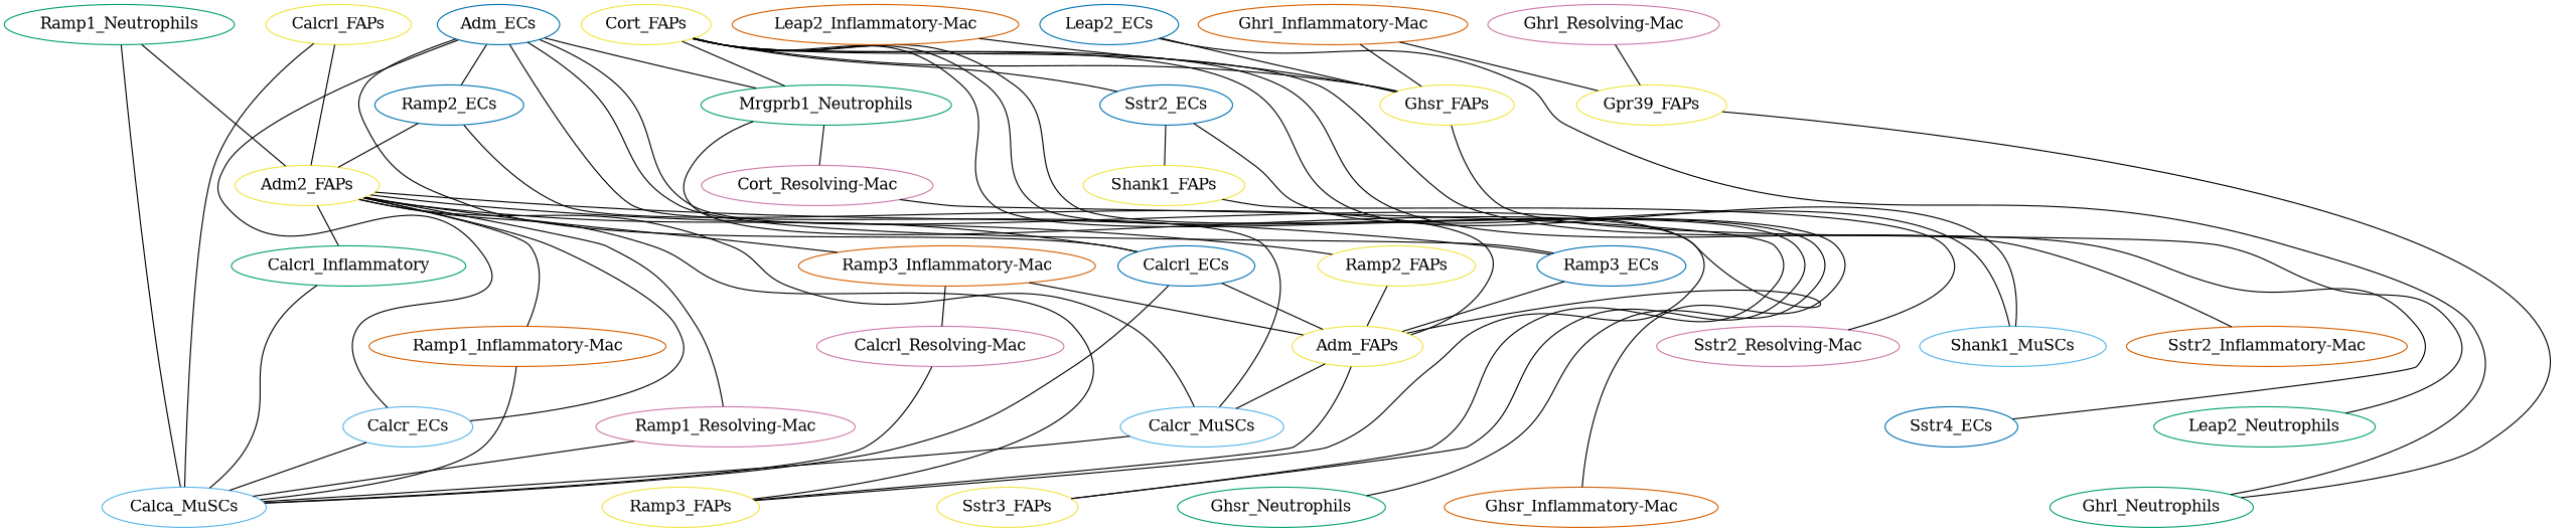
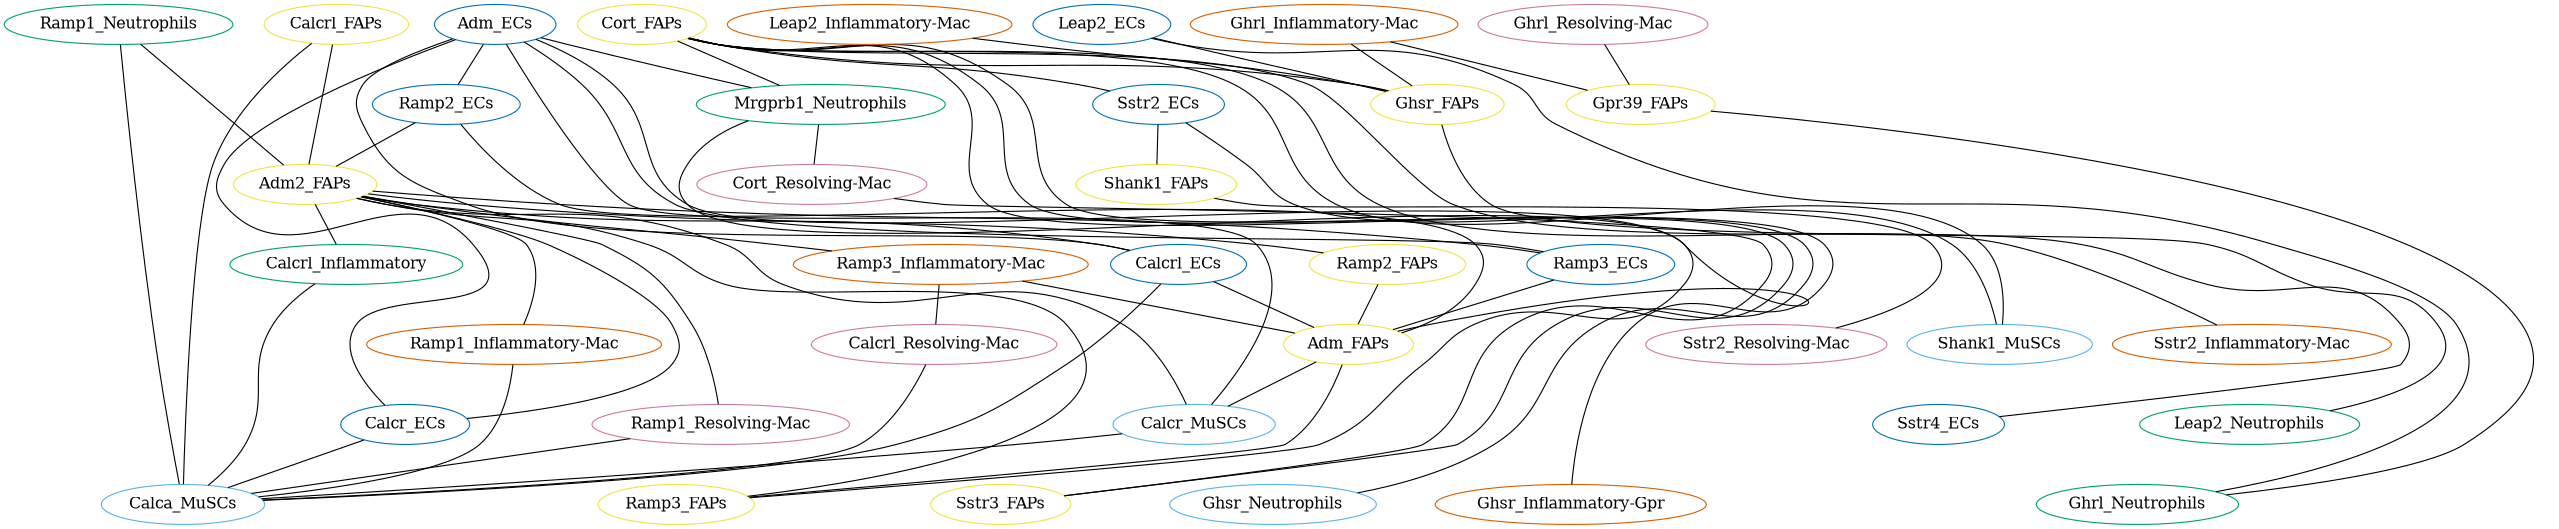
  strict graph {
    node [celltype=FAPs color="#F0E442" genesym=Calcrl nodetype=receiver specificity=1.0]
    edge [ecolor="#F0E442" origtype=Adm2_FAPs weight=0.6823350948115756]
    Cort_FAPs [genesym=Cort nodetype=sender specificity=0.7789994499509271]
    Sstr2_ECs [celltype=ECs color="#0072B2" genesym=Sstr2 specificity=0.5677164163662266]
-   Ghsr_Neutrophils [celltype=Neutrophils color="#009E73" genesym=Ghsr specificity=0.1606231418612973]
+   Ghsr_Neutrophils [celltype=Neutrophils color="#56B4E9" genesym=Ghsr specificity=0.1606231418612973]
    Mrgprb1_Neutrophils [celltype=Neutrophils color="#009E73" genesym=Mrgprb1 specificity=0.9466174676786334]
    "Sstr2_Inflammatory-Mac" [celltype="Inflammatory-Mac" color="#D55E00" genesym=Sstr2 specificity=0.1285441543063967]
    Sstr4_ECs [celltype=ECs color="#0072B2" genesym=Sstr4 specificity=0.5929059285131875]
    Ghsr_FAPs [genesym=Ghsr specificity=0.6424764875049145]
-   "Ghsr_Inflammatory-Mac" [celltype="Inflammatory-Mac" color="#D55E00" genesym=Ghsr specificity=0.1385336331388131]
+   "Ghsr_Inflammatory-Mac" [celltype="Inflammatory-Mac" color="#D55E00" genesym=Ghsr specificity=0.1385336331388131 label="Ghsr_Inflammatory-Gpr"]
    Sstr3_FAPs [genesym=Sstr3]
    Shank1_MuSCs [celltype=MuSCs color="#56B4E9" genesym=Shank1 nodetype=sender specificity=0.2253957302632354]
    Shank1_FAPs [genesym=Shank1 nodetype=sender specificity=0.6889509727809846]
    Adm_FAPs [genesym=Adm nodetype=sender specificity=0.6099845940236968]
    "Cort_Resolving-Mac" [celltype="Resolving-Mac" color="#CC79A7" genesym=Cort nodetype=sender specificity=0.1321918916295473]
    Leap2_Neutrophils [celltype=Neutrophils color="#009E73" genesym=Leap2 nodetype=sender specificity=0.3172024640875006]
    "Sstr2_Resolving-Mac" [celltype="Resolving-Mac" color="#CC79A7" genesym=Sstr2 specificity=0.1961982276907187]
    Calcr_MuSCs [celltype=MuSCs color="#56B4E9" genesym=Calcr specificity=0.6823350948115756]
    Ramp3_FAPs [genesym=Ramp3 specificity=0.3804708535695413]
    Ghrl_Neutrophils [celltype=Neutrophils color="#009E73" genesym=Ghrl nodetype=sender specificity=0.5305930886400884]
    Calcrl_FAPs [specificity=0.1251951767241128]
    Adm2_FAPs [genesym=Adm2 nodetype=sender]
    Calca_MuSCs [celltype=MuSCs color="#56B4E9" genesym=Calca nodetype=sender]
    Ramp3_ECs [celltype=ECs color="#0072B2" genesym=Ramp3 specificity=0.430739219238867]
    Calcrl_ECs [celltype=ECs color="#0072B2" specificity=0.5039383032147022]
-   Calcr_ECs [celltype=ECs color="#56B4E9" genesym=Calcr specificity=0.3176649051884244]
+   Calcr_ECs [celltype=ECs color="#0072B2" genesym=Calcr specificity=0.3176649051884244]
    Ramp2_FAPs [genesym=Ramp2 specificity=0.1685558319854606]
    "Ramp1_Inflammatory-Mac" [celltype="Inflammatory-Mac" color="#D55E00" genesym=Ramp1 specificity=0.177367095767671]
    "Ramp1_Resolving-Mac" [celltype="Resolving-Mac" color="#CC79A7" genesym=Ramp1 specificity=0.2272298160693345]
    "Ramp3_Inflammatory-Mac" [celltype="Inflammatory-Mac" color="#D55E00" genesym=Ramp3 specificity=0.1887899271915918]
    n29 [celltype=Neutrophils color="#009E73" label=Calcrl_Inflammatory specificity=0.1528909679722582]
    "Calcrl_Resolving-Mac" [celltype="Resolving-Mac" color="#CC79A7" specificity=0.1019418850357522]
    Adm_ECs [celltype=ECs color="#0072B2" genesym=Adm nodetype=sender specificity=0.3664158323494666]
    Ramp2_ECs [celltype=ECs color="#0072B2" genesym=Ramp2 specificity=0.7843164235321155]
    "Ghrl_Inflammatory-Mac" [celltype="Inflammatory-Mac" color="#D55E00" genesym=Ghrl nodetype=sender specificity=0.2568831466810099]
    Gpr39_FAPs [genesym=Gpr39]
    "Leap2_Inflammatory-Mac" [celltype="Inflammatory-Mac" color="#D55E00" genesym=Leap2 nodetype=sender specificity=0.2014297484375617]
    Ramp1_Neutrophils [celltype=Neutrophils color="#009E73" genesym=Ramp1 specificity=0.5298569694773585]
    Leap2_ECs [celltype=ECs color="#0072B2" genesym=Leap2 nodetype=sender specificity=0.1811519799166174]
    "Ghrl_Resolving-Mac" [celltype="Resolving-Mac" color="#CC79A7" genesym=Ghrl nodetype=sender specificity=0.1395026893638304]
    Cort_FAPs -- Sstr2_ECs [origtype=Cort_FAPs weight=0.442250776077402]
    Cort_FAPs -- Ghsr_Neutrophils [origtype=Cort_FAPs weight=0.1251253391593403]
    Cort_FAPs -- Mrgprb1_Neutrophils [origtype=Cort_FAPs weight=0.737414486635595]
    Cort_FAPs -- "Sstr2_Inflammatory-Mac" [origtype=Cort_FAPs weight=0.1001358254990901]
    Cort_FAPs -- Sstr4_ECs [origtype=Cort_FAPs weight=0.4618733921844167]
    Cort_FAPs -- Ghsr_FAPs [origtype=Cort_FAPs weight=0.5004888303727321]
    Cort_FAPs -- "Ghsr_Inflammatory-Mac" [origtype=Cort_FAPs weight=0.107917624014839]
    Cort_FAPs -- Sstr3_FAPs [origtype=Cort_FAPs weight=0.7789994499509271]
    Cort_FAPs -- Shank1_MuSCs [origtype=Cort_FAPs weight=0.1528383114524166]
    Sstr2_ECs -- Shank1_MuSCs [ecolor="#56B4E9" origtype=Shank1_MuSCs weight=0.1279608562492927]
    Sstr2_ECs -- Shank1_FAPs [origtype=Shank1_FAPs weight=0.3911287773192463]
    Mrgprb1_Neutrophils -- Adm_FAPs [origtype=Adm_FAPs weight=0.5774220717176911]
    Mrgprb1_Neutrophils -- "Cort_Resolving-Mac" [ecolor="#CC79A7" origtype="Cort_Resolving-Mac" weight=0.1251351537020104]
    Ghsr_FAPs -- Leap2_Neutrophils [ecolor="#009E73" origtype=Leap2_Neutrophils weight=0.2037951249548411]
    Shank1_FAPs -- "Sstr2_Resolving-Mac" [origtype=Shank1_FAPs weight=0.1351709598254257]
    Adm_FAPs -- Calcr_MuSCs [origtype=Adm_FAPs weight=0.4162138957967596]
    Adm_FAPs -- Ramp3_FAPs [origtype=Adm_FAPs weight=0.232081359152466]
    "Cort_Resolving-Mac" -- Sstr3_FAPs [ecolor="#CC79A7" origtype="Cort_Resolving-Mac" weight=0.1321918916295473]
    Calcr_MuSCs -- Calca_MuSCs [ecolor="#56B4E9" origtype=Calca_MuSCs]
    Calcrl_FAPs -- Adm2_FAPs [weight=0.1251951767241128]
    Calcrl_FAPs -- Calca_MuSCs [ecolor="#56B4E9" origtype=Calca_MuSCs weight=0.1251951767241128]
    Adm2_FAPs -- Calcr_MuSCs
    Adm2_FAPs -- Ramp3_FAPs [weight=0.3804708535695413]
    Adm2_FAPs -- Ramp3_ECs [weight=0.430739219238867]
    Adm2_FAPs -- Calcrl_ECs [weight=0.5039383032147022]
    Adm2_FAPs -- Calcr_ECs [weight=0.3176649051884244]
    Adm2_FAPs -- Ramp2_FAPs [weight=0.1685558319854606]
    Adm2_FAPs -- "Ramp1_Inflammatory-Mac" [weight=0.177367095767671]
    Adm2_FAPs -- "Ramp1_Resolving-Mac" [weight=0.2272298160693345]
    Adm2_FAPs -- "Ramp3_Inflammatory-Mac" [weight=0.1887899271915918]
    Adm2_FAPs -- n29 [weight=0.1528909679722582]
    Ramp3_ECs -- Adm_FAPs [origtype=Adm_FAPs weight=0.2627442877775044]
    Calcrl_ECs -- Adm_FAPs [origtype=Adm_FAPs weight=0.3073946012994108]
    Calcrl_ECs -- Calca_MuSCs [ecolor="#56B4E9" origtype=Calca_MuSCs weight=0.5039383032147022]
    Calcr_ECs -- Calca_MuSCs [ecolor="#56B4E9" origtype=Calca_MuSCs weight=0.3176649051884244]
    Ramp2_FAPs -- Adm_FAPs [origtype=Adm_FAPs weight=0.1028164607439777]
    "Ramp1_Inflammatory-Mac" -- Calca_MuSCs [ecolor="#56B4E9" origtype=Calca_MuSCs weight=0.177367095767671]
    "Ramp1_Resolving-Mac" -- Calca_MuSCs [ecolor="#56B4E9" origtype=Calca_MuSCs weight=0.2272298160693345]
    "Ramp3_Inflammatory-Mac" -- Adm_FAPs [origtype=Adm_FAPs weight=0.1151589470937264]
    "Ramp3_Inflammatory-Mac" -- "Calcrl_Resolving-Mac" [weight=0.1019418850357522]
    n29 -- Calca_MuSCs [ecolor="#56B4E9" origtype=Calca_MuSCs weight=0.1528909679722582]
    "Calcrl_Resolving-Mac" -- Calca_MuSCs [ecolor="#56B4E9" origtype=Calca_MuSCs weight=0.1019418850357522]
    Adm_ECs -- Mrgprb1_Neutrophils [ecolor="#0072B2" origtype=Adm_ECs weight=0.3468556273360108]
    Adm_ECs -- Calcr_MuSCs [ecolor="#0072B2" origtype=Adm_ECs weight=0.2500183817066357]
    Adm_ECs -- Ramp3_FAPs [ecolor="#0072B2" origtype=Adm_ECs weight=0.1394105444953955]
    Adm_ECs -- Ramp3_ECs [ecolor="#0072B2" origtype=Adm_ECs weight=0.1578296695429688]
    Adm_ECs -- Calcrl_ECs [ecolor="#0072B2" origtype=Adm_ECs weight=0.184650972825193]
    Adm_ECs -- Calcr_ECs [ecolor="#0072B2" origtype=Adm_ECs weight=0.1163974506428309]
    Adm_ECs -- Ramp2_ECs [ecolor="#0072B2" origtype=Adm_ECs weight=0.2873859551538769]
    Ramp2_ECs -- Adm_FAPs [origtype=Adm_FAPs weight=0.4784209351943553]
    Ramp2_ECs -- Adm2_FAPs [weight=0.7843164235321155]
    "Ghrl_Inflammatory-Mac" -- Ghsr_FAPs [ecolor="#D55E00" origtype="Ghrl_Inflammatory-Mac" weight=0.165041381778825]
    "Ghrl_Inflammatory-Mac" -- Gpr39_FAPs [ecolor="#D55E00" origtype="Ghrl_Inflammatory-Mac" weight=0.2568831466810099]
    Gpr39_FAPs -- Ghrl_Neutrophils [ecolor="#009E73" origtype=Ghrl_Neutrophils weight=0.5305930886400884]
    "Leap2_Inflammatory-Mac" -- Ghsr_FAPs [ecolor="#D55E00" origtype="Leap2_Inflammatory-Mac" weight=0.1294138772551632]
    Ramp1_Neutrophils -- Adm2_FAPs [weight=0.5298569694773585]
    Ramp1_Neutrophils -- Calca_MuSCs [ecolor="#56B4E9" origtype=Calca_MuSCs weight=0.5298569694773585]
    Leap2_ECs -- Ghsr_FAPs [ecolor="#0072B2" origtype=Leap2_ECs weight=0.1163858877613891]
    Leap2_ECs -- Ghrl_Neutrophils [ecolor="#009E73" origtype=Ghrl_Neutrophils weight=0.3408935838838677]
    "Ghrl_Resolving-Mac" -- Gpr39_FAPs [ecolor="#CC79A7" origtype="Ghrl_Resolving-Mac" weight=0.1395026893638304]
  }
